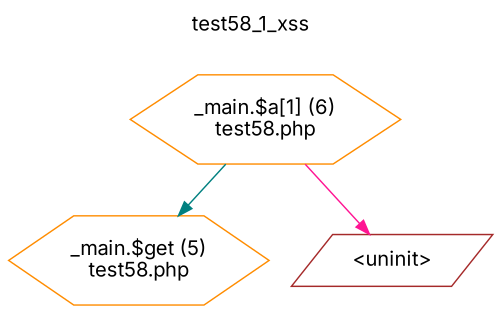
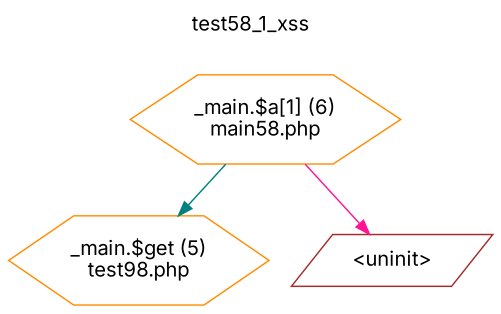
  digraph {
    fontname=Inter
    label=test58_1_xss
    labelloc=t
    node [color=darkorange fontname=Inter shape=hexagon]
    edge [fontname=Inter style=solid]
-   n1 [label="_main.$a[1] (6)\ntest58.php"]
-   n2 [label="_main.$get (5)\ntest58.php"]
+   n1 [label="_main.$a[1] (6)\nmain58.php"]
+   n2 [label="_main.$get (5)\ntest98.php"]
    n3 [color=brown label="<uninit>" shape=parallelogram]
    n1 -> n2 [color=teal]
    n1 -> n3 [color=deeppink]
  }
